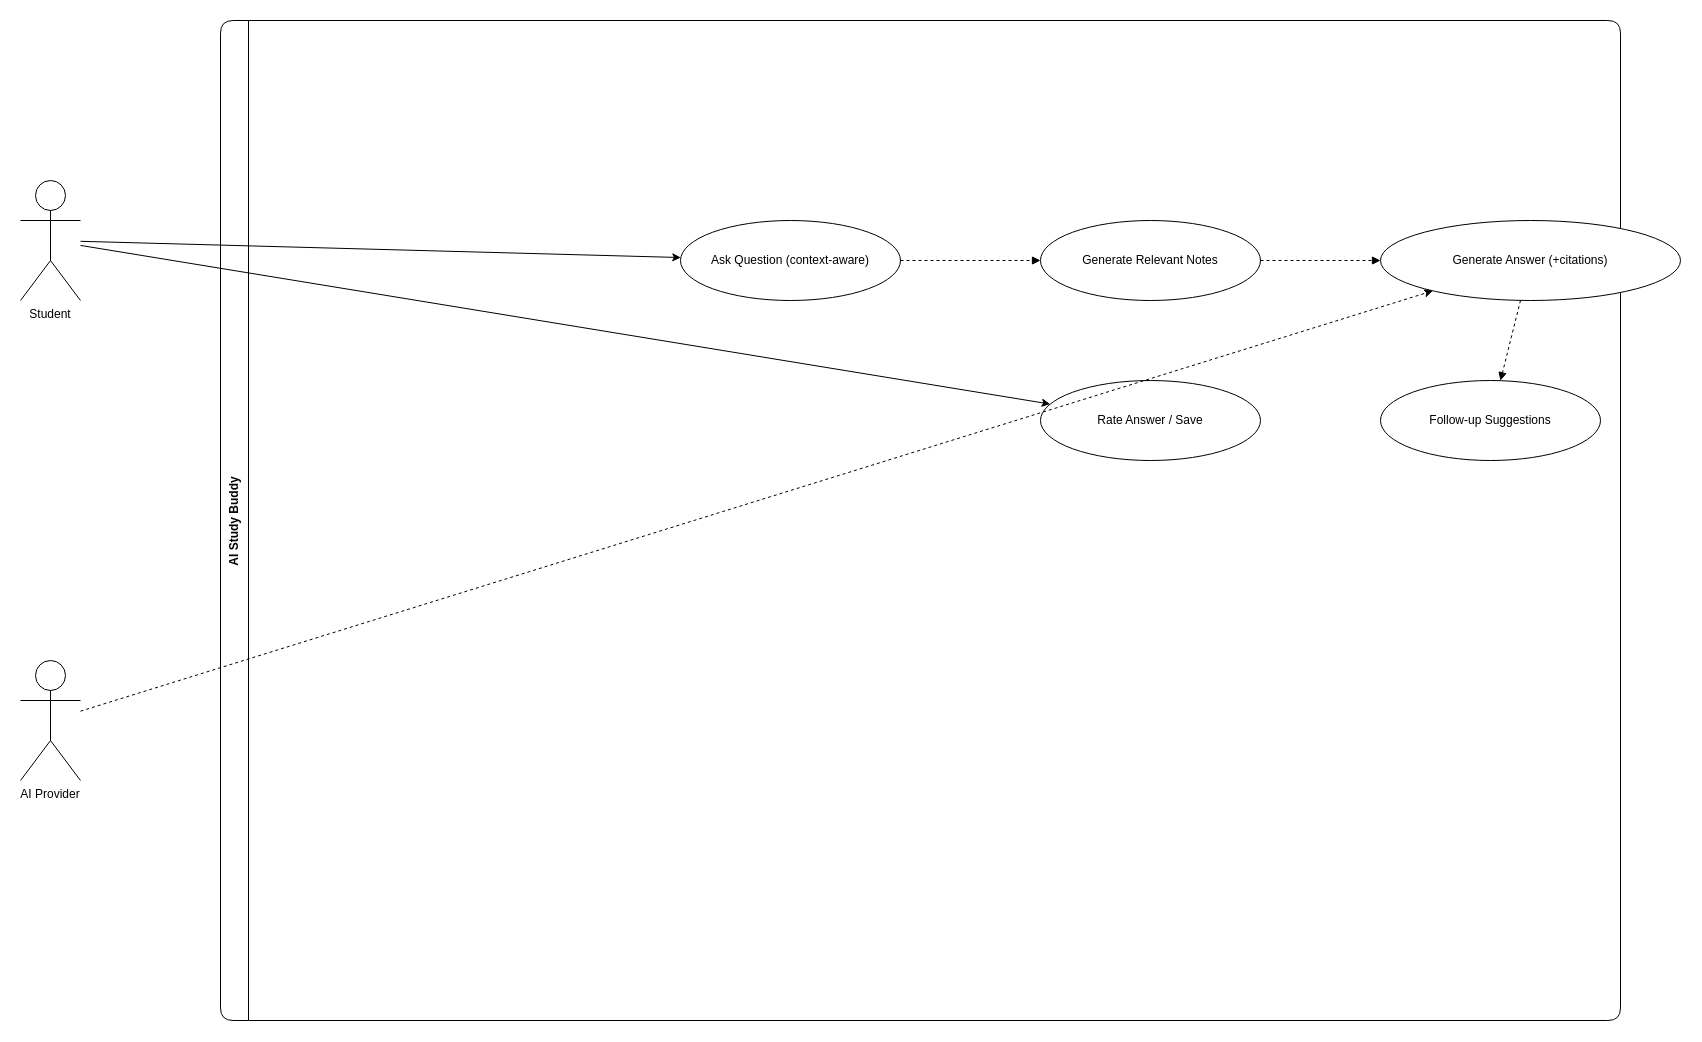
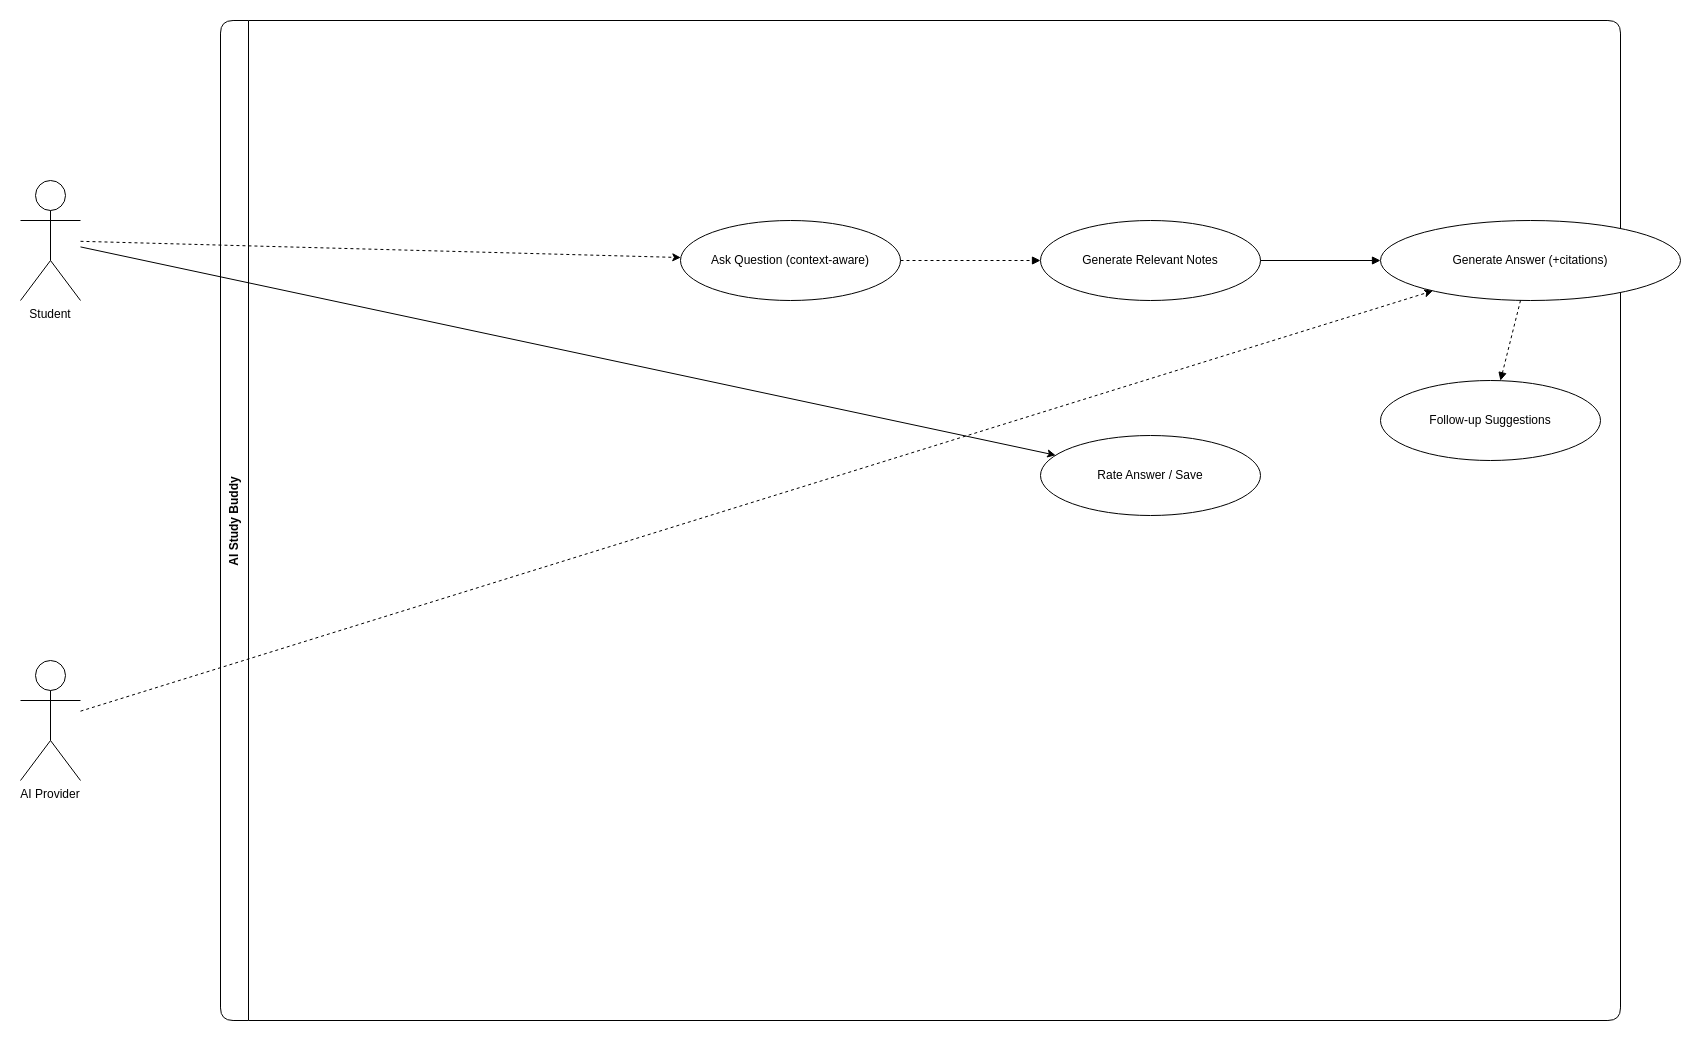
  <mxCell id="0" />
  <mxCell id="1" parent="0" />
  <mxCell id="2" value="AI Study Buddy" style="swimlane;rounded=1;horizontal=0;align=center;verticalAlign=top;startSize=28;collapsible=0;" vertex="1" parent="1"><mxGeometry x="220" y="20" width="1400" height="1000" as="geometry" /></mxCell>
  <mxCell id="3" value="Student" style="shape=umlActor;verticalLabelPosition=bottom;verticalAlign=top;" vertex="1" parent="1"><mxGeometry x="20" y="180" width="60" height="120" as="geometry" /></mxCell>
  <mxCell id="4" value="AI Provider" style="shape=umlActor;verticalLabelPosition=bottom;verticalAlign=top;" vertex="1" parent="1"><mxGeometry x="20" y="660" width="60" height="120" as="geometry" /></mxCell>
  <mxCell id="5" value="Ask Question (context-aware)" style="ellipse;whiteSpace=wrap;html=1;" vertex="1" parent="2"><mxGeometry x="460" y="200" width="220" height="80" as="geometry" /></mxCell>
  <mxCell id="6" value="Generate Relevant Notes" style="ellipse;whiteSpace=wrap;html=1;" vertex="1" parent="2"><mxGeometry x="820" y="200" width="220" height="80" as="geometry" /></mxCell>
  <mxCell id="7" value="Generate Answer (+citations)" style="ellipse;whiteSpace=wrap;html=1;" vertex="1" parent="2"><mxGeometry x="1160" y="200" width="300" height="80" as="geometry" /></mxCell>
  <mxCell id="8" value="Follow-up Suggestions" style="ellipse;whiteSpace=wrap;html=1;" vertex="1" parent="2"><mxGeometry x="1160" y="360" width="220" height="80" as="geometry" /></mxCell>
- <mxCell id="9" value="Rate Answer / Save" style="ellipse;whiteSpace=wrap;html=1;" vertex="1" parent="2"><mxGeometry x="820" y="360" width="220" height="80" as="geometry" /></mxCell>
- <mxCell id="10" value="" style="endArrow=classic;" edge="1" parent="1" source="3" target="5"><mxGeometry relative="1" as="geometry" /></mxCell>
+ <mxCell id="9" value="Rate Answer / Save" style="ellipse;whiteSpace=wrap;html=1;" vertex="1" parent="2"><mxGeometry x="820" y="415" width="220" height="80" as="geometry" /></mxCell>
+ <mxCell id="10" value="" style="endArrow=classic;dashed=1;" edge="1" parent="1" source="3" target="5"><mxGeometry relative="1" as="geometry" /></mxCell>
  <mxCell id="11" value="" style="endArrow=block;dashed=1;" edge="1" parent="1" source="5" target="6"><mxGeometry relative="1" as="geometry" /></mxCell>
- <mxCell id="12" value="" style="endArrow=block;dashed=1;" edge="1" parent="1" source="6" target="7"><mxGeometry relative="1" as="geometry" /></mxCell>
+ <mxCell id="12" value="" style="endArrow=block;dashed=0;" edge="1" parent="1" source="6" target="7"><mxGeometry relative="1" as="geometry" /></mxCell>
  <mxCell id="13" value="" style="endArrow=block;dashed=1;" edge="1" parent="1" source="7" target="8"><mxGeometry relative="1" as="geometry" /></mxCell>
  <mxCell id="14" value="" style="endArrow=classic;dashed=1;" edge="1" parent="1" source="4" target="7"><mxGeometry relative="1" as="geometry" /></mxCell>
  <mxCell id="15" value="" style="endArrow=classic;" edge="1" parent="1" source="3" target="9"><mxGeometry relative="1" as="geometry" /></mxCell>
